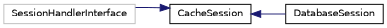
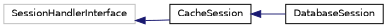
  digraph {
    rankdir=LR
    node [color=black fillcolor=white fontname=Helvetica fontsize=10 shape=record style=filled]
    edge [color=midnightblue dir=back fontname=Helvetica fontsize=10 labelfontname=Helvetica labelfontsize=10 style=solid]
    n1 [color=grey75 height=0.2 label=SessionHandlerInterface width=0.4]
    n2 [height=0.2 label=CacheSession width=0.4]
    n3 [height=0.2 label=DatabaseSession width=0.4]
-   n2 -> n1
+   n1 -> n2
    n2 -> n3
  }
